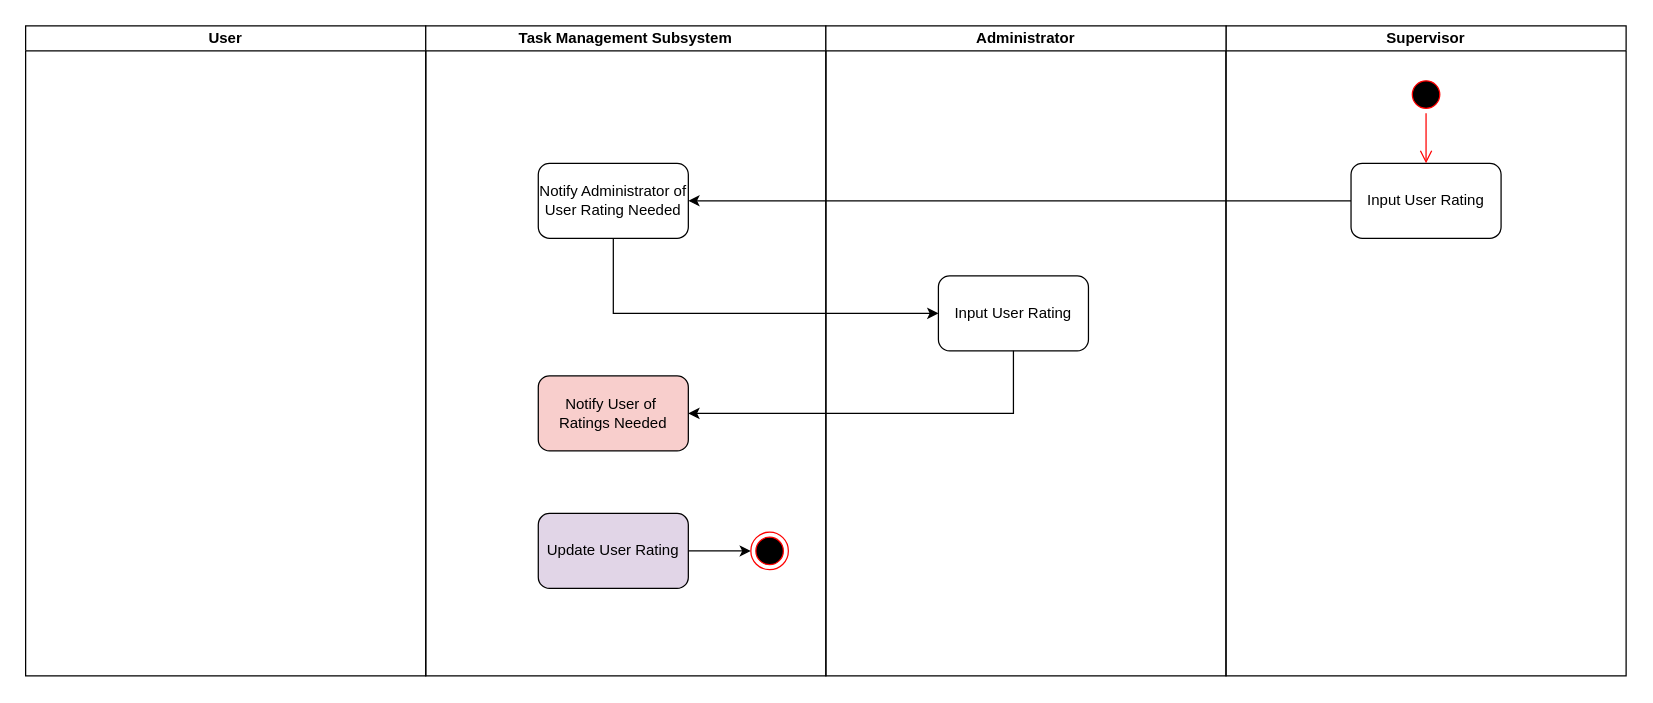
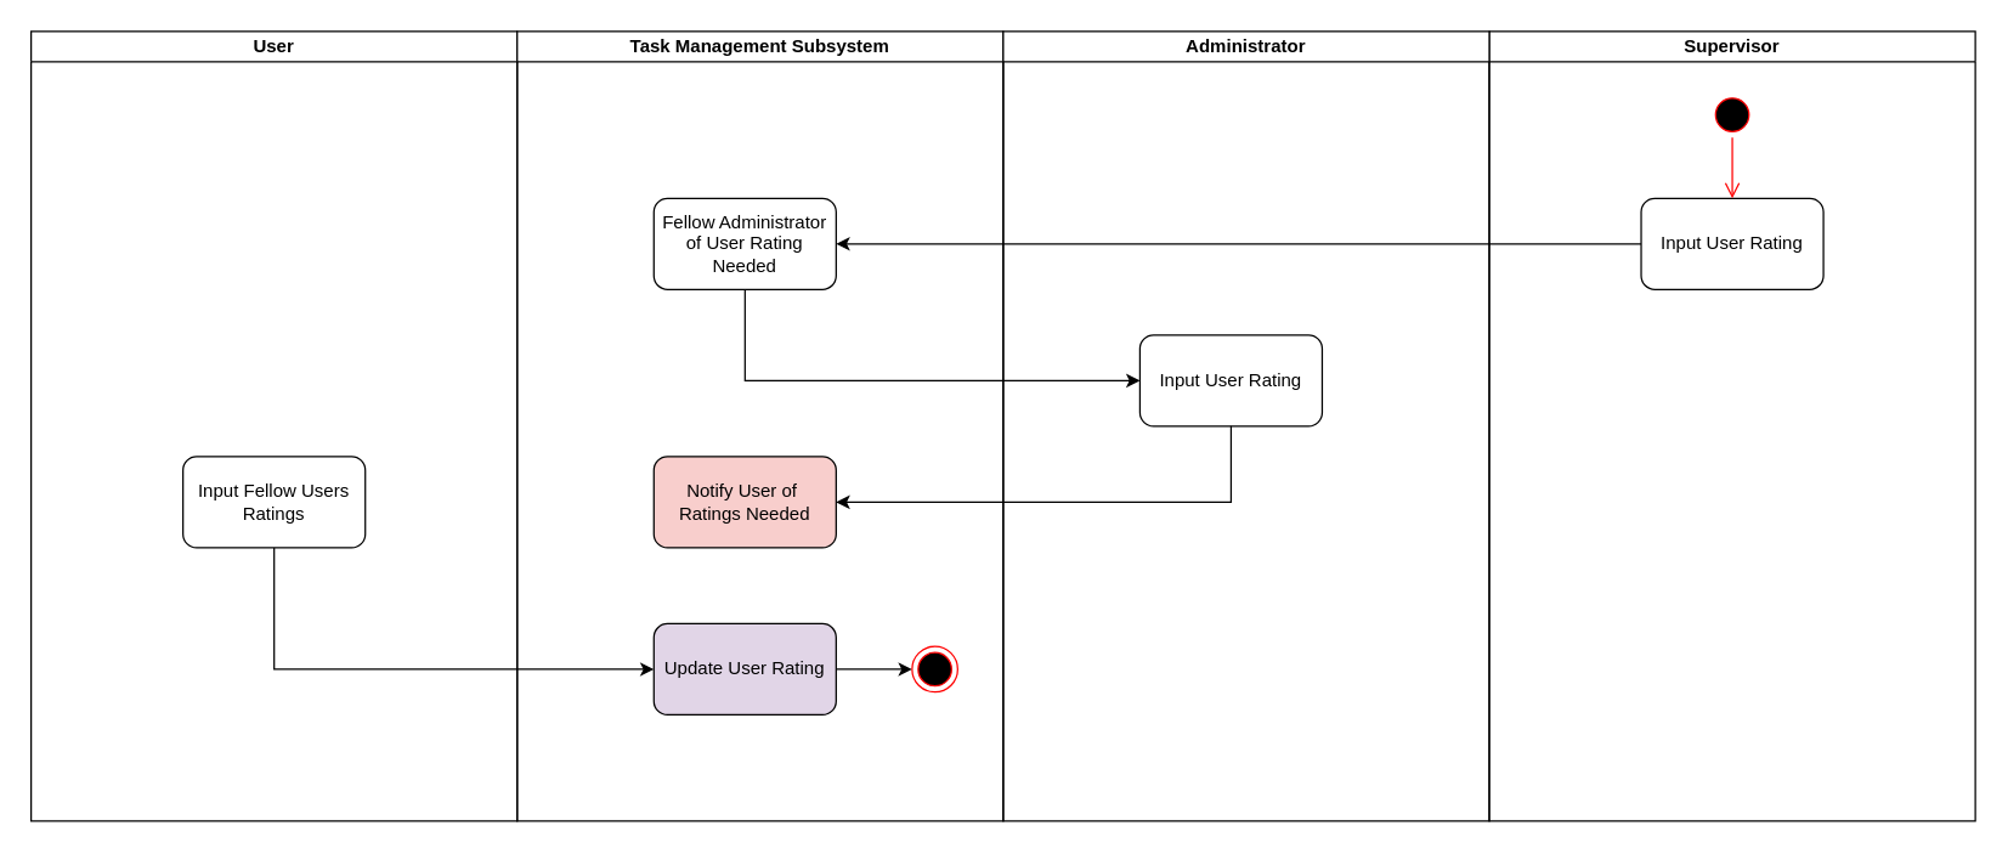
  <mxCell id="0" />
  <mxCell id="1" parent="0" />
  <mxCell id="2" value="User" style="swimlane;startSize=20;whiteSpace=wrap;html=1;" vertex="1" parent="1"><mxGeometry x="20" y="20" width="320" height="520" as="geometry" /></mxCell>
+ <mxCell id="3" value="Input Fellow Users Ratings" style="rounded=1;whiteSpace=wrap;html=1;" vertex="1" parent="2"><mxGeometry x="100" y="280" width="120" height="60" as="geometry" /></mxCell>
  <mxCell id="4" value="Supervisor" style="swimlane;startSize=20;whiteSpace=wrap;html=1;" vertex="1" parent="1"><mxGeometry x="980" y="20" width="320" height="520" as="geometry" /></mxCell>
  <mxCell id="5" value="Input User Rating" style="rounded=1;whiteSpace=wrap;html=1;" vertex="1" parent="4"><mxGeometry x="100" y="110" width="120" height="60" as="geometry" /></mxCell>
  <mxCell id="6" value="" style="ellipse;html=1;shape=startState;fillColor=#000000;strokeColor=#ff0000;" vertex="1" parent="4"><mxGeometry x="145" y="40" width="30" height="30" as="geometry" /></mxCell>
  <mxCell id="7" value="" style="edgeStyle=orthogonalEdgeStyle;html=1;verticalAlign=bottom;endArrow=open;endSize=8;strokeColor=#ff0000;rounded=0;" edge="1" parent="4" source="6"><mxGeometry relative="1" as="geometry"><mxPoint x="160" y="110" as="targetPoint" /></mxGeometry></mxCell>
  <mxCell id="8" value="Task Management Subsystem" style="swimlane;startSize=20;whiteSpace=wrap;html=1;" vertex="1" parent="1"><mxGeometry x="340" y="20" width="320" height="520" as="geometry" /></mxCell>
  <mxCell id="9" value="Notify User of&amp;nbsp; Ratings Needed" style="rounded=1;whiteSpace=wrap;html=1;fillColor=#f8cecc;" vertex="1" parent="8"><mxGeometry x="90" y="280" width="120" height="60" as="geometry" /></mxCell>
- <mxCell id="10" value="Notify Administrator of User Rating Needed" style="rounded=1;whiteSpace=wrap;html=1;" vertex="1" parent="8"><mxGeometry x="90" y="110" width="120" height="60" as="geometry" /></mxCell>
+ <mxCell id="10" value="Fellow Administrator of User Rating Needed" style="rounded=1;whiteSpace=wrap;html=1;" vertex="1" parent="8"><mxGeometry x="90" y="110" width="120" height="60" as="geometry" /></mxCell>
  <mxCell id="11" style="edgeStyle=orthogonalEdgeStyle;rounded=0;orthogonalLoop=1;jettySize=auto;html=1;entryX=0;entryY=0.5;entryDx=0;entryDy=0;" edge="1" parent="8" source="12" target="13"><mxGeometry relative="1" as="geometry" /></mxCell>
  <mxCell id="12" value="Update User Rating" style="rounded=1;whiteSpace=wrap;html=1;fillColor=#e1d5e7;" vertex="1" parent="8"><mxGeometry x="90" y="390" width="120" height="60" as="geometry" /></mxCell>
  <mxCell id="13" value="" style="ellipse;html=1;shape=endState;fillColor=#000000;strokeColor=#ff0000;" vertex="1" parent="8"><mxGeometry x="260" y="405" width="30" height="30" as="geometry" /></mxCell>
  <mxCell id="14" value="Administrator" style="swimlane;startSize=20;whiteSpace=wrap;html=1;" vertex="1" parent="1"><mxGeometry x="660" y="20" width="320" height="520" as="geometry" /></mxCell>
  <mxCell id="15" value="Input User Rating" style="rounded=1;whiteSpace=wrap;html=1;" vertex="1" parent="14"><mxGeometry x="90" y="200" width="120" height="60" as="geometry" /></mxCell>
  <mxCell id="16" style="edgeStyle=orthogonalEdgeStyle;rounded=0;orthogonalLoop=1;jettySize=auto;html=1;entryX=0;entryY=0.5;entryDx=0;entryDy=0;" edge="1" parent="1" source="10" target="15"><mxGeometry relative="1" as="geometry"><Array as="points"><mxPoint x="490" y="250" /></Array></mxGeometry></mxCell>
  <mxCell id="17" style="edgeStyle=orthogonalEdgeStyle;rounded=0;orthogonalLoop=1;jettySize=auto;html=1;" edge="1" parent="1" source="5" target="10"><mxGeometry relative="1" as="geometry" /></mxCell>
  <mxCell id="18" style="edgeStyle=orthogonalEdgeStyle;rounded=0;orthogonalLoop=1;jettySize=auto;html=1;entryX=1;entryY=0.5;entryDx=0;entryDy=0;" edge="1" parent="1" source="15" target="9"><mxGeometry relative="1" as="geometry"><Array as="points"><mxPoint x="810" y="330" /></Array></mxGeometry></mxCell>
+ <mxCell id="19" style="edgeStyle=orthogonalEdgeStyle;rounded=0;orthogonalLoop=1;jettySize=auto;html=1;entryX=0;entryY=0.5;entryDx=0;entryDy=0;" edge="1" parent="1" source="3" target="12"><mxGeometry relative="1" as="geometry"><Array as="points"><mxPoint x="180" y="440" /></Array></mxGeometry></mxCell>
